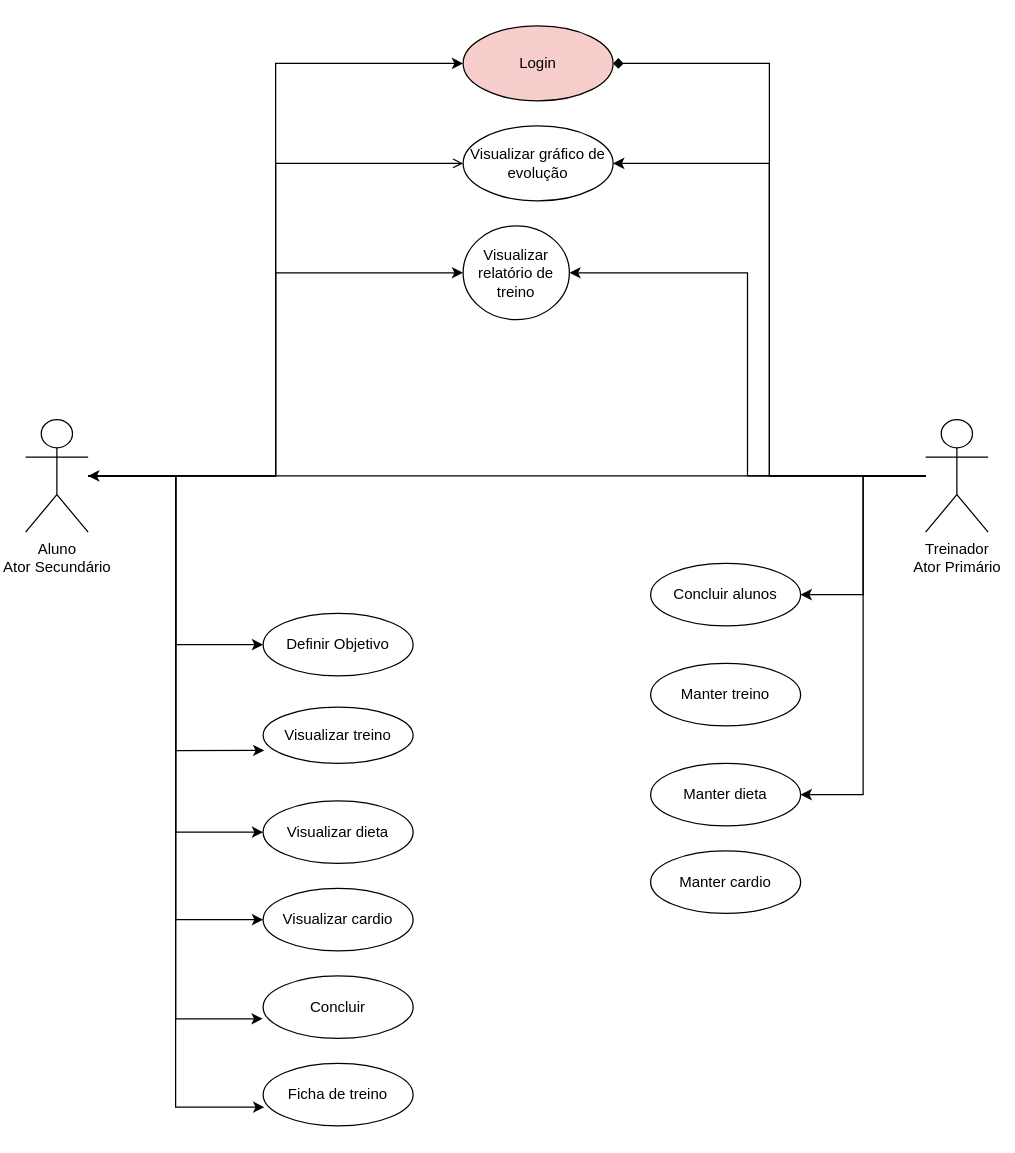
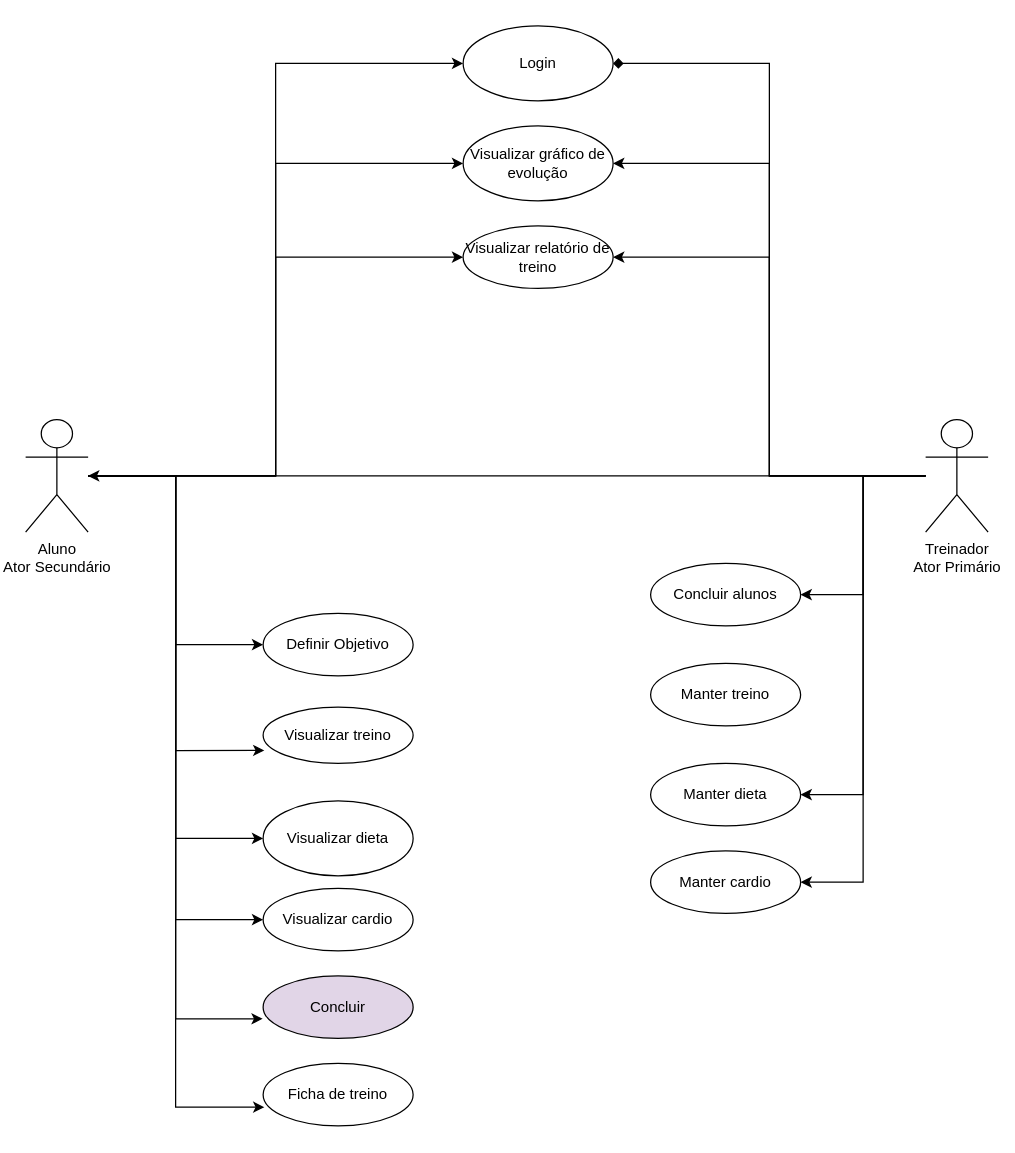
  <mxCell id="0" />
  <mxCell id="1" parent="0" />
  <mxCell id="2" style="edgeStyle=orthogonalEdgeStyle;rounded=0;orthogonalLoop=1;jettySize=auto;html=1;entryX=0;entryY=0.5;entryDx=0;entryDy=0;" parent="1" source="8" target="17" edge="1"><mxGeometry relative="1" as="geometry" /></mxCell>
- <mxCell id="3" style="edgeStyle=orthogonalEdgeStyle;rounded=0;orthogonalLoop=1;jettySize=auto;html=1;entryX=0;entryY=0.5;entryDx=0;entryDy=0;endArrow=open;" parent="1" source="8" target="18" edge="1"><mxGeometry relative="1" as="geometry" /></mxCell>
+ <mxCell id="3" style="edgeStyle=orthogonalEdgeStyle;rounded=0;orthogonalLoop=1;jettySize=auto;html=1;entryX=0;entryY=0.5;entryDx=0;entryDy=0;" parent="1" source="8" target="18" edge="1"><mxGeometry relative="1" as="geometry" /></mxCell>
  <mxCell id="4" style="edgeStyle=orthogonalEdgeStyle;rounded=0;orthogonalLoop=1;jettySize=auto;html=1;entryX=0;entryY=0.5;entryDx=0;entryDy=0;" parent="1" source="8" target="19" edge="1"><mxGeometry relative="1" as="geometry" /></mxCell>
  <mxCell id="5" style="edgeStyle=orthogonalEdgeStyle;rounded=0;orthogonalLoop=1;jettySize=auto;html=1;entryX=0;entryY=0.5;entryDx=0;entryDy=0;" edge="1" parent="1" source="8" target="24"><mxGeometry relative="1" as="geometry" /></mxCell>
  <mxCell id="6" style="edgeStyle=orthogonalEdgeStyle;rounded=0;orthogonalLoop=1;jettySize=auto;html=1;entryX=0;entryY=0.5;entryDx=0;entryDy=0;" edge="1" parent="1" source="8" target="26"><mxGeometry relative="1" as="geometry" /></mxCell>
  <mxCell id="7" style="edgeStyle=orthogonalEdgeStyle;rounded=0;orthogonalLoop=1;jettySize=auto;html=1;entryX=0;entryY=0.5;entryDx=0;entryDy=0;" edge="1" parent="1" source="8" target="27"><mxGeometry relative="1" as="geometry" /></mxCell>
  <mxCell id="8" value="Aluno&lt;div&gt;Ator Secundário&lt;/div&gt;" style="shape=umlActor;verticalLabelPosition=bottom;verticalAlign=top;html=1;outlineConnect=0;" parent="1" vertex="1"><mxGeometry x="20" y="335" width="50" height="90" as="geometry" /></mxCell>
  <mxCell id="9" style="edgeStyle=orthogonalEdgeStyle;rounded=0;orthogonalLoop=1;jettySize=auto;html=1;entryX=1;entryY=0.5;entryDx=0;entryDy=0;endArrow=diamond;" parent="1" source="16" target="17" edge="1"><mxGeometry relative="1" as="geometry" /></mxCell>
  <mxCell id="10" style="edgeStyle=orthogonalEdgeStyle;rounded=0;orthogonalLoop=1;jettySize=auto;html=1;entryX=1;entryY=0.5;entryDx=0;entryDy=0;" parent="1" source="16" target="18" edge="1"><mxGeometry relative="1" as="geometry" /></mxCell>
  <mxCell id="11" style="edgeStyle=orthogonalEdgeStyle;rounded=0;orthogonalLoop=1;jettySize=auto;html=1;entryX=1;entryY=0.5;entryDx=0;entryDy=0;" parent="1" source="16" target="19" edge="1"><mxGeometry relative="1" as="geometry" /></mxCell>
  <mxCell id="12" style="edgeStyle=orthogonalEdgeStyle;rounded=0;orthogonalLoop=1;jettySize=auto;html=1;entryX=1;entryY=0.5;entryDx=0;entryDy=0;" edge="1" parent="1" source="16" target="20"><mxGeometry relative="1" as="geometry" /></mxCell>
  <mxCell id="13" style="edgeStyle=orthogonalEdgeStyle;rounded=0;orthogonalLoop=1;jettySize=auto;html=1;" edge="1" parent="1" source="16" target="8"><mxGeometry relative="1" as="geometry" /></mxCell>
  <mxCell id="14" style="edgeStyle=orthogonalEdgeStyle;rounded=0;orthogonalLoop=1;jettySize=auto;html=1;entryX=1;entryY=0.5;entryDx=0;entryDy=0;" edge="1" parent="1" source="16" target="22"><mxGeometry relative="1" as="geometry" /></mxCell>
+ <mxCell id="15" style="edgeStyle=orthogonalEdgeStyle;rounded=0;orthogonalLoop=1;jettySize=auto;html=1;entryX=1;entryY=0.5;entryDx=0;entryDy=0;" edge="1" parent="1" source="16" target="23"><mxGeometry relative="1" as="geometry" /></mxCell>
  <mxCell id="16" value="Treinador&lt;div&gt;Ator Primário&lt;/div&gt;" style="shape=umlActor;verticalLabelPosition=bottom;verticalAlign=top;html=1;" parent="1" vertex="1"><mxGeometry x="740" y="335" width="50" height="90" as="geometry" /></mxCell>
- <mxCell id="17" value="Login" style="ellipse;whiteSpace=wrap;html=1;fontFamily=Helvetica;fillColor=#f8cecc;" parent="1" vertex="1"><mxGeometry x="370" y="20" width="120" height="60" as="geometry" /></mxCell>
+ <mxCell id="17" value="Login" style="ellipse;whiteSpace=wrap;html=1;fontFamily=Helvetica;" parent="1" vertex="1"><mxGeometry x="370" y="20" width="120" height="60" as="geometry" /></mxCell>
  <mxCell id="18" value="Visualizar gráfico de evolução" style="ellipse;whiteSpace=wrap;html=1;" parent="1" vertex="1"><mxGeometry x="370" y="100" width="120" height="60" as="geometry" /></mxCell>
- <mxCell id="19" value="Visualizar relatório de treino" style="ellipse;whiteSpace=wrap;html=1;" parent="1" vertex="1"><mxGeometry x="370" y="180" width="85" height="75" as="geometry" /></mxCell>
+ <mxCell id="19" value="Visualizar relatório de treino" style="ellipse;whiteSpace=wrap;html=1;" parent="1" vertex="1"><mxGeometry x="370" y="180" width="120" height="50" as="geometry" /></mxCell>
  <mxCell id="20" value="Concluir alunos" style="ellipse;whiteSpace=wrap;html=1;" vertex="1" parent="1"><mxGeometry x="520" y="450" width="120" height="50" as="geometry" /></mxCell>
  <mxCell id="21" value="Manter treino" style="ellipse;whiteSpace=wrap;html=1;" vertex="1" parent="1"><mxGeometry x="520" y="530" width="120" height="50" as="geometry" /></mxCell>
  <mxCell id="22" value="Manter dieta" style="ellipse;whiteSpace=wrap;html=1;" vertex="1" parent="1"><mxGeometry x="520" y="610" width="120" height="50" as="geometry" /></mxCell>
  <mxCell id="23" value="Manter cardio" style="ellipse;whiteSpace=wrap;html=1;" vertex="1" parent="1"><mxGeometry x="520" y="680" width="120" height="50" as="geometry" /></mxCell>
  <mxCell id="24" value="Definir Objetivo" style="ellipse;whiteSpace=wrap;html=1;" vertex="1" parent="1"><mxGeometry x="210" y="490" width="120" height="50" as="geometry" /></mxCell>
  <mxCell id="25" value="Visualizar treino" style="ellipse;whiteSpace=wrap;html=1;" vertex="1" parent="1"><mxGeometry x="210" y="565" width="120" height="45" as="geometry" /></mxCell>
- <mxCell id="26" value="Visualizar dieta" style="ellipse;whiteSpace=wrap;html=1;" vertex="1" parent="1"><mxGeometry x="210" y="640" width="120" height="50" as="geometry" /></mxCell>
+ <mxCell id="26" value="Visualizar dieta" style="ellipse;whiteSpace=wrap;html=1;" vertex="1" parent="1"><mxGeometry x="210" y="640" width="120" height="60" as="geometry" /></mxCell>
  <mxCell id="27" value="Visualizar cardio" style="ellipse;whiteSpace=wrap;html=1;" vertex="1" parent="1"><mxGeometry x="210" y="710" width="120" height="50" as="geometry" /></mxCell>
- <mxCell id="28" value="Concluir" style="ellipse;whiteSpace=wrap;html=1;" vertex="1" parent="1"><mxGeometry x="210" y="780" width="120" height="50" as="geometry" /></mxCell>
+ <mxCell id="28" value="Concluir" style="ellipse;whiteSpace=wrap;html=1;fillColor=#e1d5e7;" vertex="1" parent="1"><mxGeometry x="210" y="780" width="120" height="50" as="geometry" /></mxCell>
  <mxCell id="29" value="Ficha de treino" style="ellipse;whiteSpace=wrap;html=1;" vertex="1" parent="1"><mxGeometry x="210" y="850" width="120" height="50" as="geometry" /></mxCell>
  <mxCell id="30" style="edgeStyle=orthogonalEdgeStyle;rounded=0;orthogonalLoop=1;jettySize=auto;html=1;entryX=0.008;entryY=0.77;entryDx=0;entryDy=0;entryPerimeter=0;" edge="1" parent="1" source="8" target="25"><mxGeometry relative="1" as="geometry" /></mxCell>
  <mxCell id="31" style="edgeStyle=orthogonalEdgeStyle;rounded=0;orthogonalLoop=1;jettySize=auto;html=1;entryX=-0.003;entryY=0.687;entryDx=0;entryDy=0;entryPerimeter=0;" edge="1" parent="1" source="8" target="28"><mxGeometry relative="1" as="geometry" /></mxCell>
  <mxCell id="32" style="edgeStyle=orthogonalEdgeStyle;rounded=0;orthogonalLoop=1;jettySize=auto;html=1;entryX=0.008;entryY=0.7;entryDx=0;entryDy=0;entryPerimeter=0;" edge="1" parent="1" source="8" target="29"><mxGeometry relative="1" as="geometry" /></mxCell>
